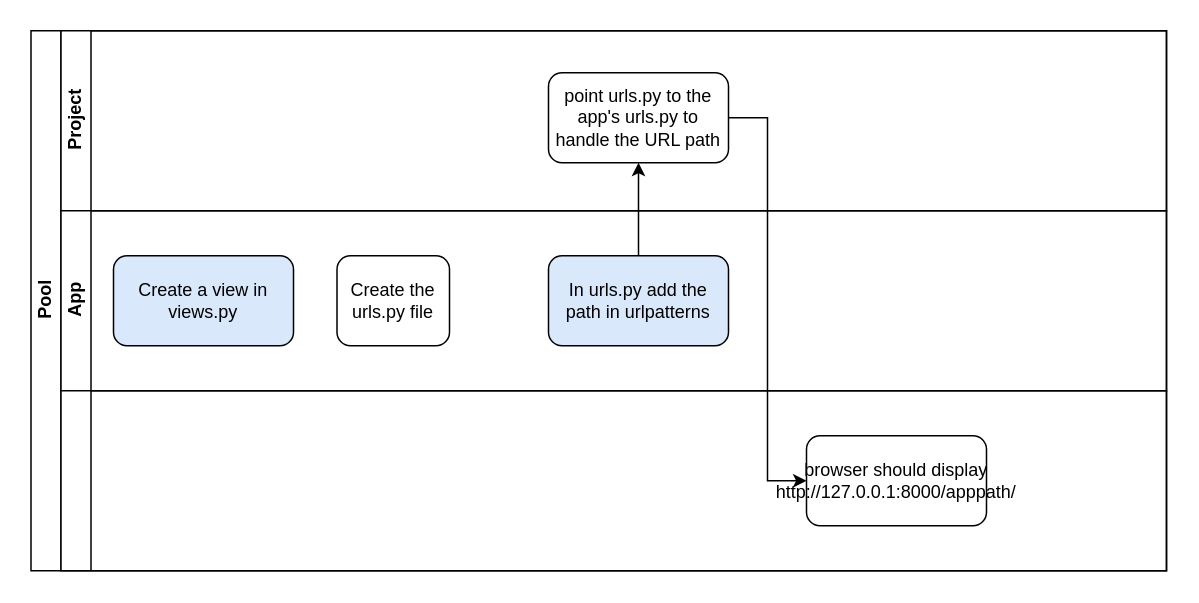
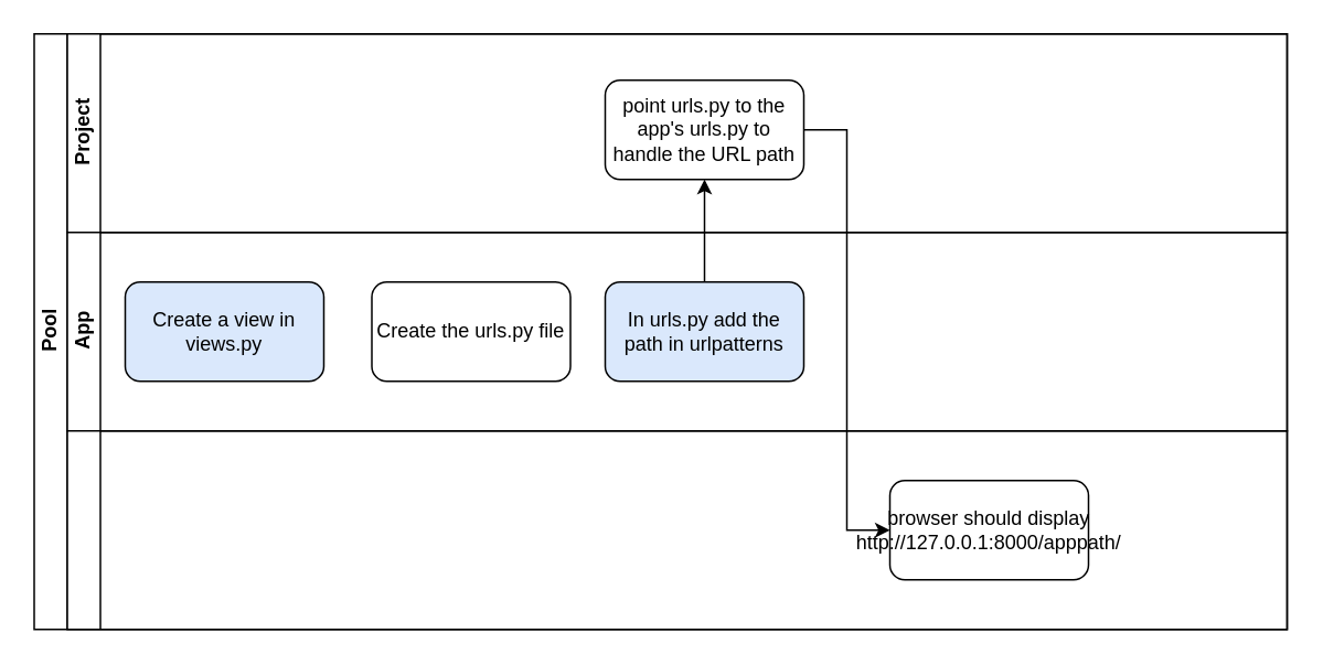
  <mxCell id="0" />
  <mxCell id="1" parent="0" />
  <mxCell id="2" style="edgeStyle=orthogonalEdgeStyle;rounded=0;orthogonalLoop=1;jettySize=auto;html=1;exitX=1;exitY=0.5;exitDx=0;exitDy=0;entryX=-0.05;entryY=0.483;entryDx=0;entryDy=0;entryPerimeter=0;" edge="1" parent="1"><mxGeometry relative="1" as="geometry"><mxPoint x="240" y="154" as="sourcePoint" /></mxGeometry></mxCell>
  <mxCell id="3" value="Pool" style="swimlane;childLayout=stackLayout;resizeParent=1;resizeParentMax=0;horizontal=0;startSize=20;horizontalStack=0;html=1;" vertex="1" parent="1"><mxGeometry x="20" y="20" width="757" height="360" as="geometry"><mxRectangle x="-230" y="292" width="32" height="55" as="alternateBounds" /></mxGeometry></mxCell>
  <mxCell id="4" value="&lt;div&gt;Project&lt;/div&gt;" style="swimlane;startSize=20;horizontal=0;html=1;" vertex="1" parent="3"><mxGeometry x="20" width="737" height="120" as="geometry" /></mxCell>
  <mxCell id="5" style="edgeStyle=orthogonalEdgeStyle;rounded=0;orthogonalLoop=1;jettySize=auto;html=1;exitX=1;exitY=0.5;exitDx=0;exitDy=0;" edge="1" parent="4"><mxGeometry relative="1" as="geometry"><mxPoint x="163" y="56" as="sourcePoint" /></mxGeometry></mxCell>
  <mxCell id="6" style="edgeStyle=orthogonalEdgeStyle;rounded=0;orthogonalLoop=1;jettySize=auto;html=1;exitX=1;exitY=0.5;exitDx=0;exitDy=0;" edge="1" parent="4"><mxGeometry relative="1" as="geometry"><mxPoint x="312.0" y="56" as="sourcePoint" /></mxGeometry></mxCell>
  <mxCell id="7" value="point urls.py to the app's urls.py to handle the URL path" style="rounded=1;whiteSpace=wrap;html=1;" vertex="1" parent="4"><mxGeometry x="325" y="28" width="120" height="60" as="geometry" /></mxCell>
  <mxCell id="8" value="&lt;div&gt;App&lt;/div&gt;" style="swimlane;startSize=20;horizontal=0;html=1;" vertex="1" parent="3"><mxGeometry x="20" y="120" width="737" height="120" as="geometry" /></mxCell>
  <mxCell id="9" value="Create a view in views.py" style="rounded=1;whiteSpace=wrap;html=1;fillColor=#dae8fc;" vertex="1" parent="8"><mxGeometry x="35" y="30" width="120" height="60" as="geometry" /></mxCell>
- <mxCell id="10" value="&lt;div&gt;Create the urls.py file&lt;/div&gt;" style="rounded=1;whiteSpace=wrap;html=1;" vertex="1" parent="8"><mxGeometry x="184" y="30" width="75" height="60" as="geometry" /></mxCell>
+ <mxCell id="10" value="&lt;div&gt;Create the urls.py file&lt;/div&gt;" style="rounded=1;whiteSpace=wrap;html=1;" vertex="1" parent="8"><mxGeometry x="184" y="30" width="120" height="60" as="geometry" /></mxCell>
  <mxCell id="11" value="In urls.py add the path in urlpatterns" style="rounded=1;whiteSpace=wrap;html=1;fillColor=#dae8fc;" vertex="1" parent="8"><mxGeometry x="325" y="30" width="120" height="60" as="geometry" /></mxCell>
  <mxCell id="12" value="" style="swimlane;startSize=20;horizontal=0;html=1;" vertex="1" parent="3"><mxGeometry x="20" y="240" width="737" height="120" as="geometry" /></mxCell>
  <mxCell id="13" value="browser should display http://127.0.0.1:8000/apppath/" style="rounded=1;whiteSpace=wrap;html=1;" vertex="1" parent="12"><mxGeometry x="497" y="30" width="120" height="60" as="geometry" /></mxCell>
  <mxCell id="14" style="edgeStyle=orthogonalEdgeStyle;rounded=0;orthogonalLoop=1;jettySize=auto;html=1;exitX=0.5;exitY=0;exitDx=0;exitDy=0;" edge="1" parent="3" source="11" target="7"><mxGeometry relative="1" as="geometry" /></mxCell>
  <mxCell id="15" style="edgeStyle=orthogonalEdgeStyle;rounded=0;orthogonalLoop=1;jettySize=auto;html=1;exitX=1;exitY=0.5;exitDx=0;exitDy=0;entryX=0;entryY=0.5;entryDx=0;entryDy=0;" edge="1" parent="3" source="7" target="13"><mxGeometry relative="1" as="geometry" /></mxCell>
